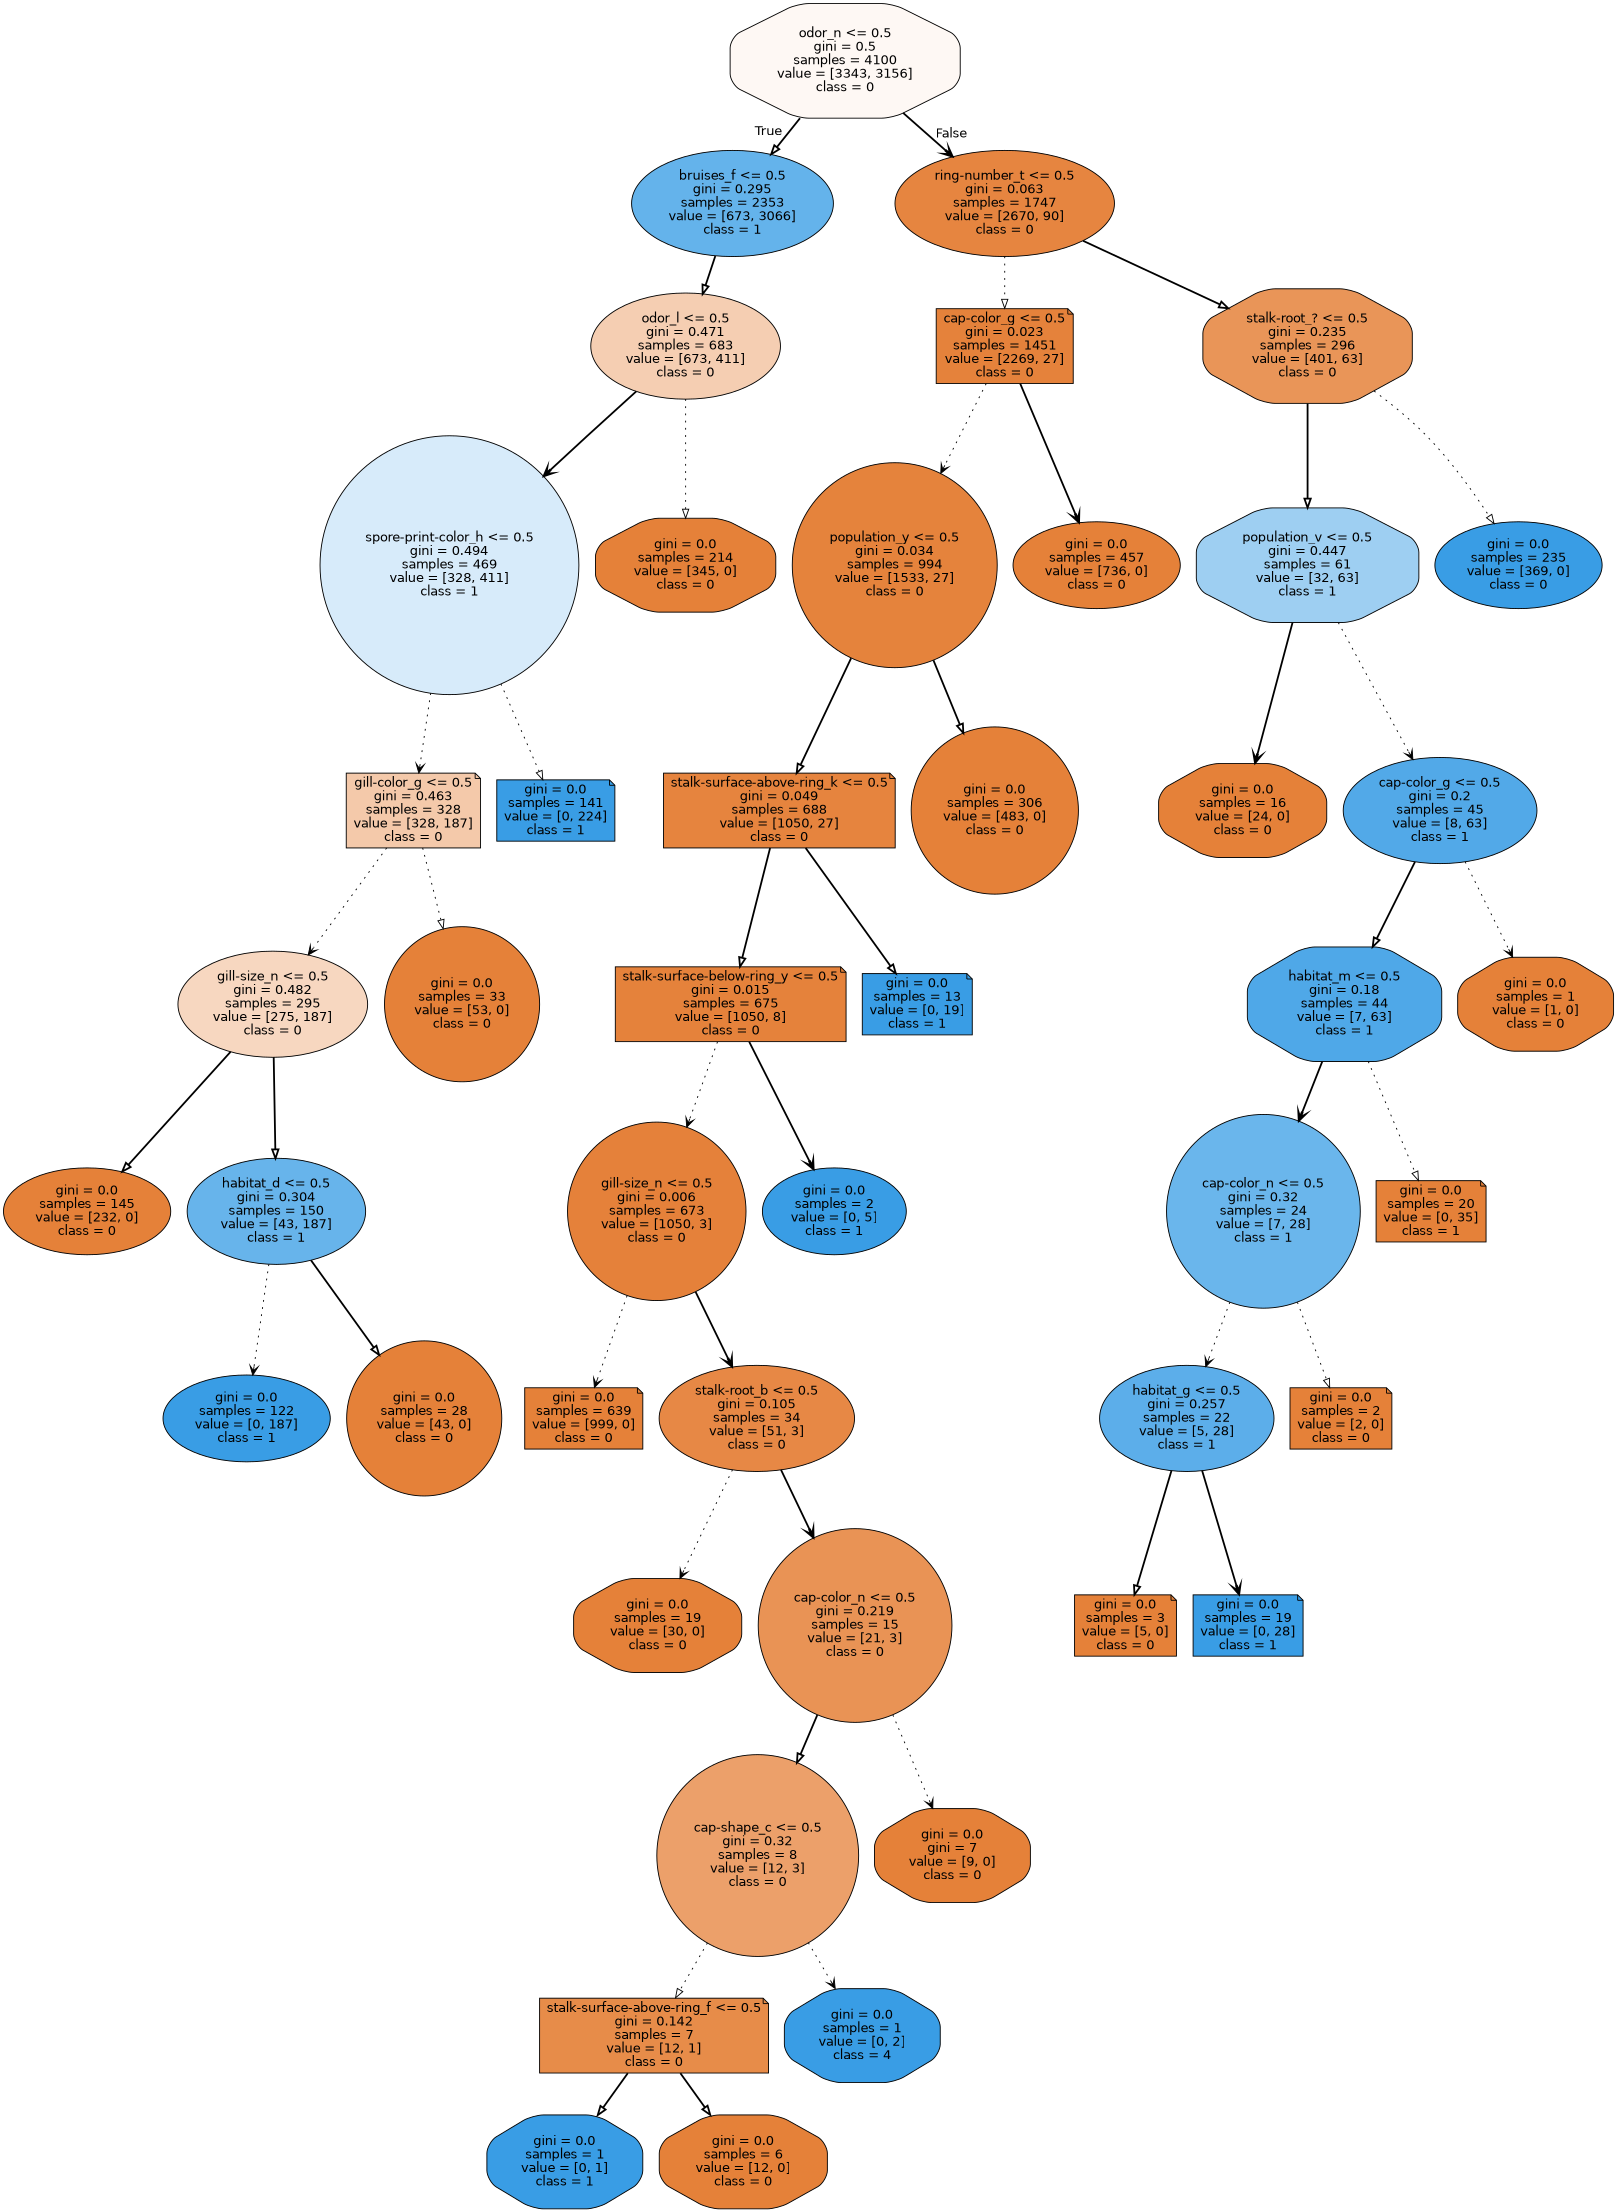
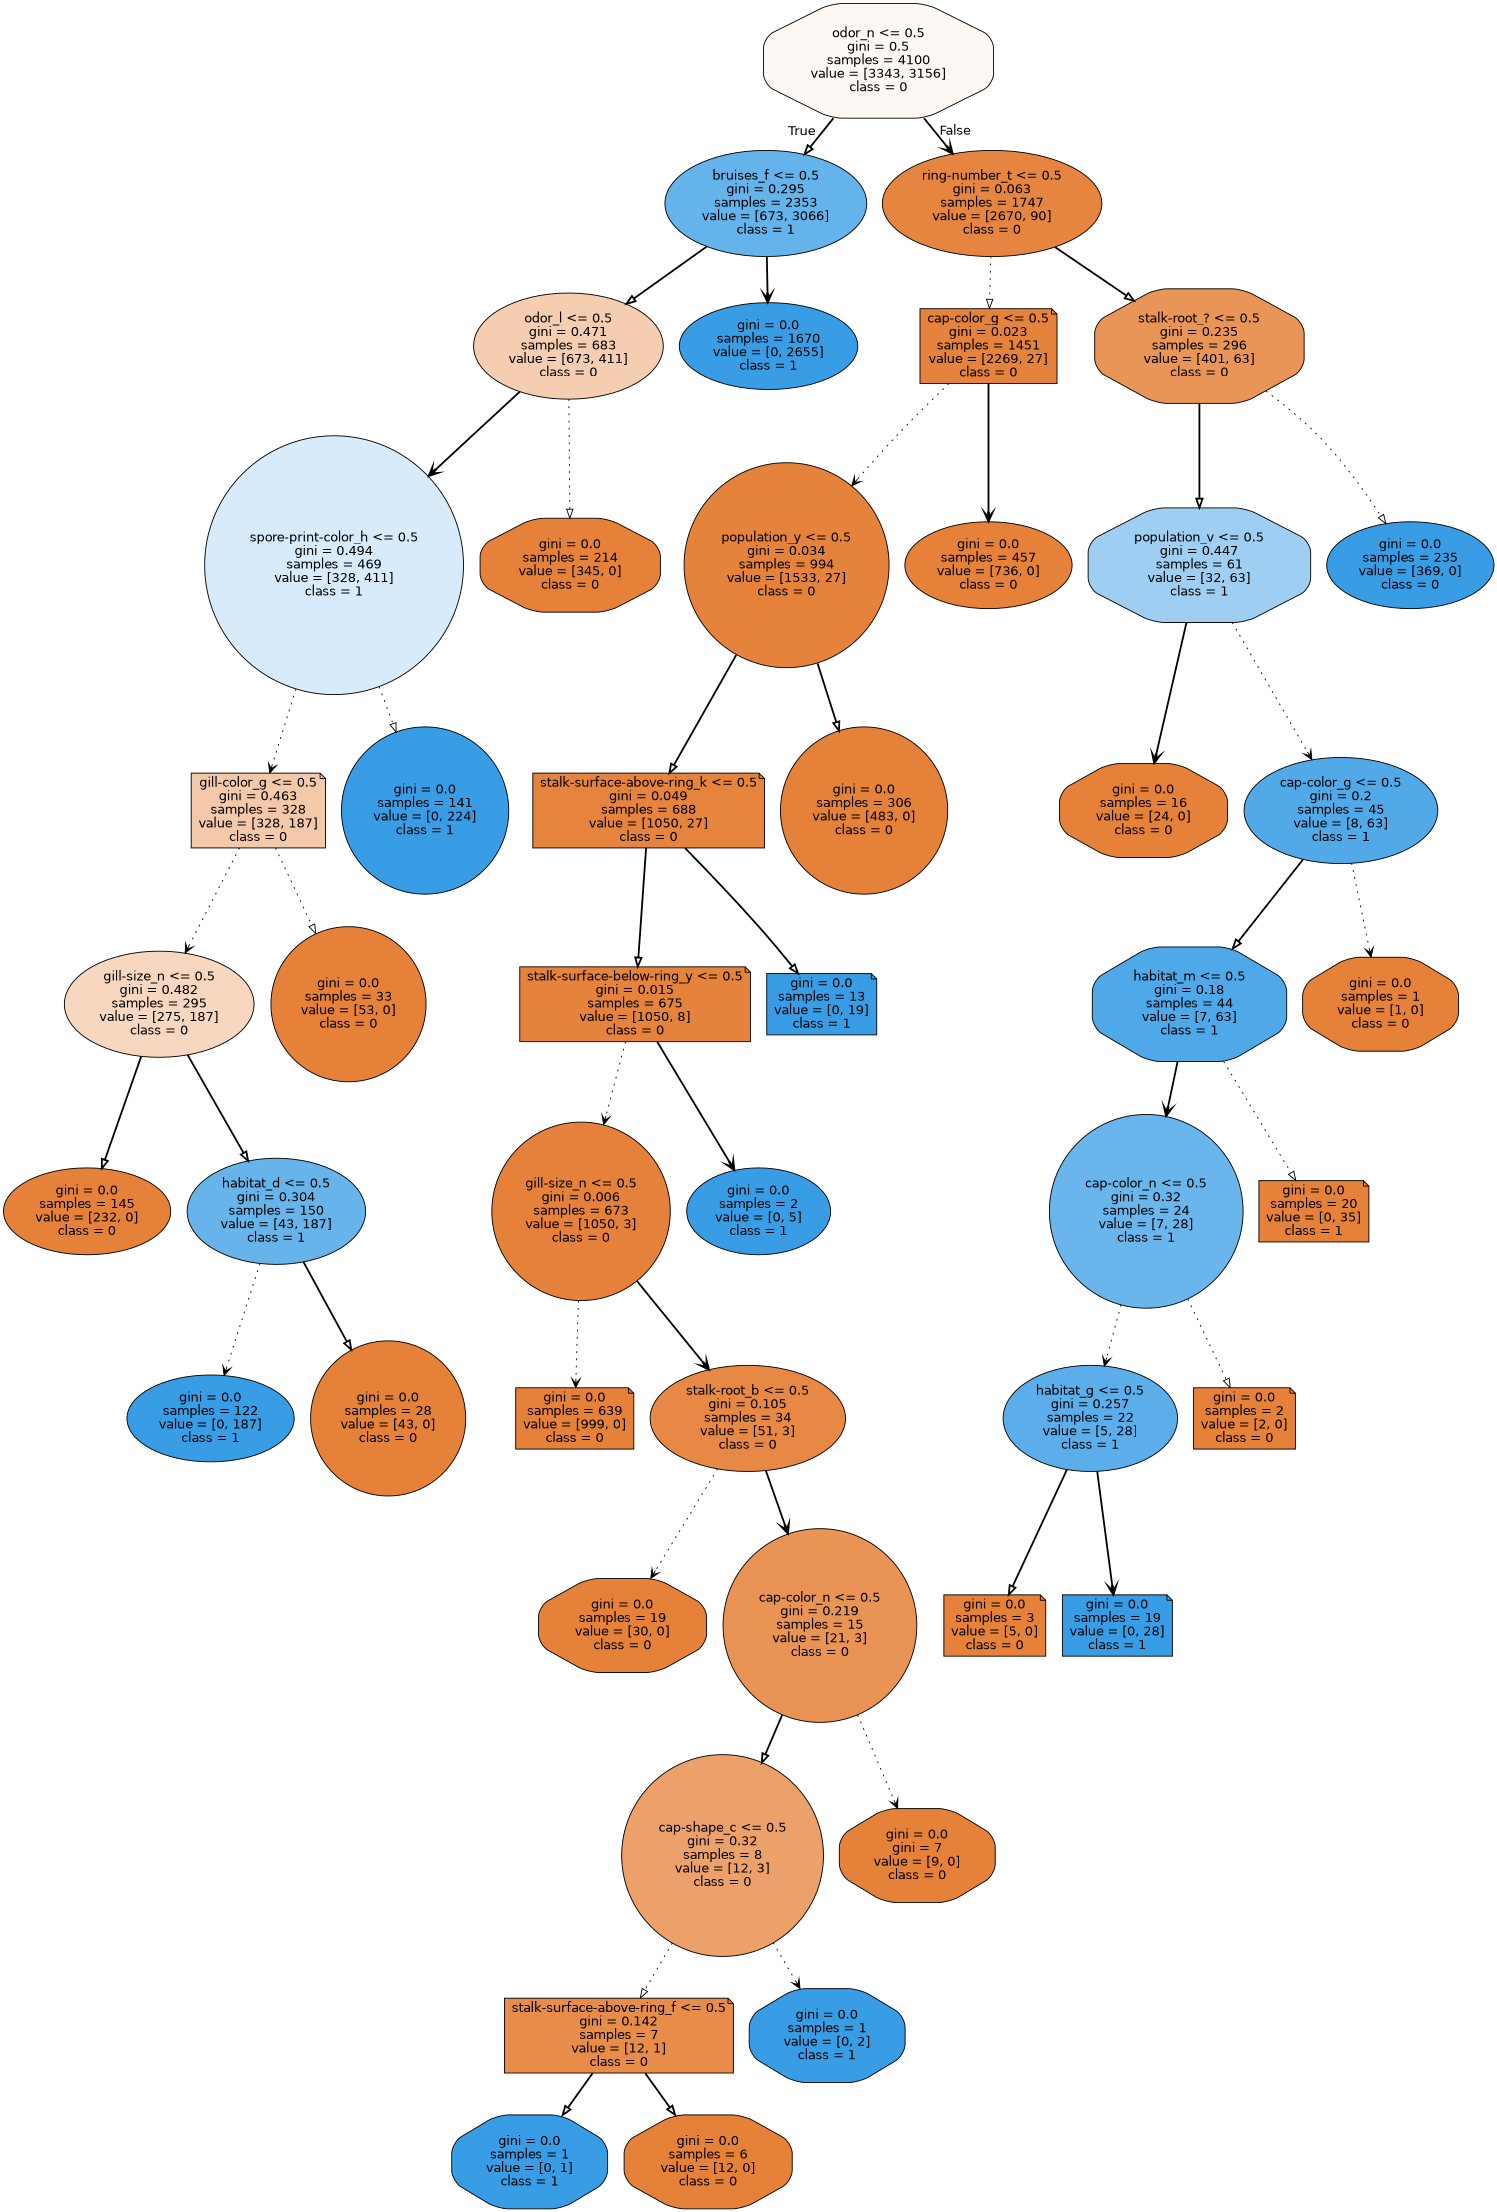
  digraph {
    node [color=black fillcolor="#e58139" fontname=helvetica shape=ellipse style="filled, rounded"]
    edge [arrowhead=onormal fontname=helvetica style=bold]
    n1 [fillcolor="#fef8f4" label="odor_n <= 0.5\ngini = 0.5\nsamples = 4100\nvalue = [3343, 3156]\nclass = 0" shape=octagon]
    n2 [fillcolor="#64b3eb" label="bruises_f <= 0.5\ngini = 0.295\nsamples = 2353\nvalue = [673, 3066]\nclass = 1"]
    n3 [fillcolor="#e68540" label="ring-number_t <= 0.5\ngini = 0.063\nsamples = 1747\nvalue = [2670, 90]\nclass = 0"]
    n4 [fillcolor="#f5ceb2" label="odor_l <= 0.5\ngini = 0.471\nsamples = 683\nvalue = [673, 411]\nclass = 0"]
+   n5 [fillcolor="#399de5" label="gini = 0.0\nsamples = 1670\nvalue = [0, 2655]\nclass = 1"]
    n6 [fillcolor="#e5823b" label="cap-color_g <= 0.5\ngini = 0.023\nsamples = 1451\nvalue = [2269, 27]\nclass = 0" shape=note]
    n7 [fillcolor="#e99558" label="stalk-root_? <= 0.5\ngini = 0.235\nsamples = 296\nvalue = [401, 63]\nclass = 0" shape=octagon]
    n8 [fillcolor="#d7ebfa" label="spore-print-color_h <= 0.5\ngini = 0.494\nsamples = 469\nvalue = [328, 411]\nclass = 1" shape=circle]
    n9 [label="gini = 0.0\nsamples = 214\nvalue = [345, 0]\nclass = 0" shape=octagon]
    n10 [fillcolor="#f4c9aa" label="gill-color_g <= 0.5\ngini = 0.463\nsamples = 328\nvalue = [328, 187]\nclass = 0" shape=note]
-   n11 [fillcolor="#399de5" label="gini = 0.0\nsamples = 141\nvalue = [0, 224]\nclass = 1" shape=note]
+   n11 [fillcolor="#399de5" label="gini = 0.0\nsamples = 141\nvalue = [0, 224]\nclass = 1" shape=circle]
    n12 [fillcolor="#f7d7c0" label="gill-size_n <= 0.5\ngini = 0.482\nsamples = 295\nvalue = [275, 187]\nclass = 0"]
    n13 [label="gini = 0.0\nsamples = 33\nvalue = [53, 0]\nclass = 0" shape=circle]
    n14 [label="gini = 0.0\nsamples = 145\nvalue = [232, 0]\nclass = 0"]
    n15 [fillcolor="#67b4eb" label="habitat_d <= 0.5\ngini = 0.304\nsamples = 150\nvalue = [43, 187]\nclass = 1"]
    n16 [fillcolor="#399de5" label="gini = 0.0\nsamples = 122\nvalue = [0, 187]\nclass = 1"]
    n17 [label="gini = 0.0\nsamples = 28\nvalue = [43, 0]\nclass = 0" shape=circle]
    n18 [fillcolor="#e5833c" label="population_y <= 0.5\ngini = 0.034\nsamples = 994\nvalue = [1533, 27]\nclass = 0" shape=circle]
    n19 [label="gini = 0.0\nsamples = 457\nvalue = [736, 0]\nclass = 0"]
    n20 [fillcolor="#9ecff2" label="population_v <= 0.5\ngini = 0.447\nsamples = 61\nvalue = [32, 63]\nclass = 1" shape=octagon]
    n21 [fillcolor="#399de5" label="gini = 0.0\nsamples = 235\nvalue = [369, 0]\nclass = 0"]
    n22 [fillcolor="#e6843e" label="stalk-surface-above-ring_k <= 0.5\ngini = 0.049\nsamples = 688\nvalue = [1050, 27]\nclass = 0" shape=note]
    n23 [label="gini = 0.0\nsamples = 306\nvalue = [483, 0]\nclass = 0" shape=circle]
    n24 [fillcolor="#e5823b" label="stalk-surface-below-ring_y <= 0.5\ngini = 0.015\nsamples = 675\nvalue = [1050, 8]\nclass = 0" shape=note]
    n25 [fillcolor="#399de5" label="gini = 0.0\nsamples = 13\nvalue = [0, 19]\nclass = 1" shape=note]
    n26 [fillcolor="#e5813a" label="gill-size_n <= 0.5\ngini = 0.006\nsamples = 673\nvalue = [1050, 3]\nclass = 0" shape=circle]
    n27 [fillcolor="#399de5" label="gini = 0.0\nsamples = 2\nvalue = [0, 5]\nclass = 1"]
    n28 [label="gini = 0.0\nsamples = 639\nvalue = [999, 0]\nclass = 0" shape=note]
    n29 [fillcolor="#e78845" label="stalk-root_b <= 0.5\ngini = 0.105\nsamples = 34\nvalue = [51, 3]\nclass = 0"]
    n30 [label="gini = 0.0\nsamples = 19\nvalue = [30, 0]\nclass = 0" shape=octagon]
    n31 [fillcolor="#e99355" label="cap-color_n <= 0.5\ngini = 0.219\nsamples = 15\nvalue = [21, 3]\nclass = 0" shape=circle]
    n32 [fillcolor="#eca06a" label="cap-shape_c <= 0.5\ngini = 0.32\nsamples = 8\nvalue = [12, 3]\nclass = 0" shape=circle]
    n33 [label="gini = 0.0\ngini = 7\nvalue = [9, 0]\nclass = 0" shape=octagon]
    n34 [fillcolor="#e78c49" label="stalk-surface-above-ring_f <= 0.5\ngini = 0.142\nsamples = 7\nvalue = [12, 1]\nclass = 0" shape=note]
-   n35 [fillcolor="#399de5" label="gini = 0.0\nsamples = 1\nvalue = [0, 2]\nclass = 4" shape=octagon]
+   n35 [fillcolor="#399de5" label="gini = 0.0\nsamples = 1\nvalue = [0, 2]\nclass = 1" shape=octagon]
    n36 [fillcolor="#399de5" label="gini = 0.0\nsamples = 1\nvalue = [0, 1]\nclass = 1" shape=octagon]
    n37 [label="gini = 0.0\nsamples = 6\nvalue = [12, 0]\nclass = 0" shape=octagon]
    n38 [label="gini = 0.0\nsamples = 16\nvalue = [24, 0]\nclass = 0" shape=octagon]
    n39 [fillcolor="#52a9e8" label="cap-color_g <= 0.5\ngini = 0.2\nsamples = 45\nvalue = [8, 63]\nclass = 1"]
    n40 [fillcolor="#4fa8e8" label="habitat_m <= 0.5\ngini = 0.18\nsamples = 44\nvalue = [7, 63]\nclass = 1" shape=octagon]
    n41 [label="gini = 0.0\nsamples = 1\nvalue = [1, 0]\nclass = 0" shape=octagon]
    n42 [fillcolor="#6ab6ec" label="cap-color_n <= 0.5\ngini = 0.32\nsamples = 24\nvalue = [7, 28]\nclass = 1" shape=circle]
    n43 [label="gini = 0.0\nsamples = 20\nvalue = [0, 35]\nclass = 1" shape=note]
    n44 [fillcolor="#5caeea" label="habitat_g <= 0.5\ngini = 0.257\nsamples = 22\nvalue = [5, 28]\nclass = 1"]
    n45 [label="gini = 0.0\nsamples = 2\nvalue = [2, 0]\nclass = 0" shape=note]
    n46 [label="gini = 0.0\nsamples = 3\nvalue = [5, 0]\nclass = 0" shape=note]
    n47 [fillcolor="#399de5" label="gini = 0.0\nsamples = 19\nvalue = [0, 28]\nclass = 1" shape=note]
    n1 -> n2 [headlabel=True labelangle=45 labeldistance=2.5]
    n1 -> n3 [arrowhead=vee headlabel=False labelangle=-45 labeldistance=2.5]
    n2 -> n4
+   n2 -> n5 [arrowhead=vee]
    n3 -> n6 [style=dotted]
    n3 -> n7
    n4 -> n8 [arrowhead=vee]
    n4 -> n9 [style=dotted]
    n6 -> n18 [arrowhead=vee style=dotted]
    n6 -> n19 [arrowhead=vee]
    n7 -> n20
    n7 -> n21 [style=dotted]
    n8 -> n10 [arrowhead=vee style=dotted]
    n8 -> n11 [style=dotted]
    n10 -> n12 [arrowhead=vee style=dotted]
    n10 -> n13 [style=dotted]
    n12 -> n14
    n12 -> n15
    n15 -> n16 [arrowhead=vee style=dotted]
    n15 -> n17
    n18 -> n22
    n18 -> n23
    n20 -> n38 [arrowhead=vee]
    n20 -> n39 [arrowhead=vee style=dotted]
    n22 -> n24
    n22 -> n25
    n24 -> n26 [arrowhead=vee style=dotted]
    n24 -> n27 [arrowhead=vee]
    n26 -> n28 [arrowhead=vee style=dotted]
    n26 -> n29 [arrowhead=vee]
    n29 -> n30 [arrowhead=vee style=dotted]
    n29 -> n31 [arrowhead=vee]
    n31 -> n32
    n31 -> n33 [arrowhead=vee style=dotted]
    n32 -> n34 [style=dotted]
    n32 -> n35 [arrowhead=vee style=dotted]
    n34 -> n36
    n34 -> n37
    n39 -> n40
    n39 -> n41 [arrowhead=vee style=dotted]
    n40 -> n42 [arrowhead=vee]
    n40 -> n43 [style=dotted]
    n42 -> n44 [arrowhead=vee style=dotted]
    n42 -> n45 [style=dotted]
    n44 -> n46
    n44 -> n47 [arrowhead=vee]
  }
